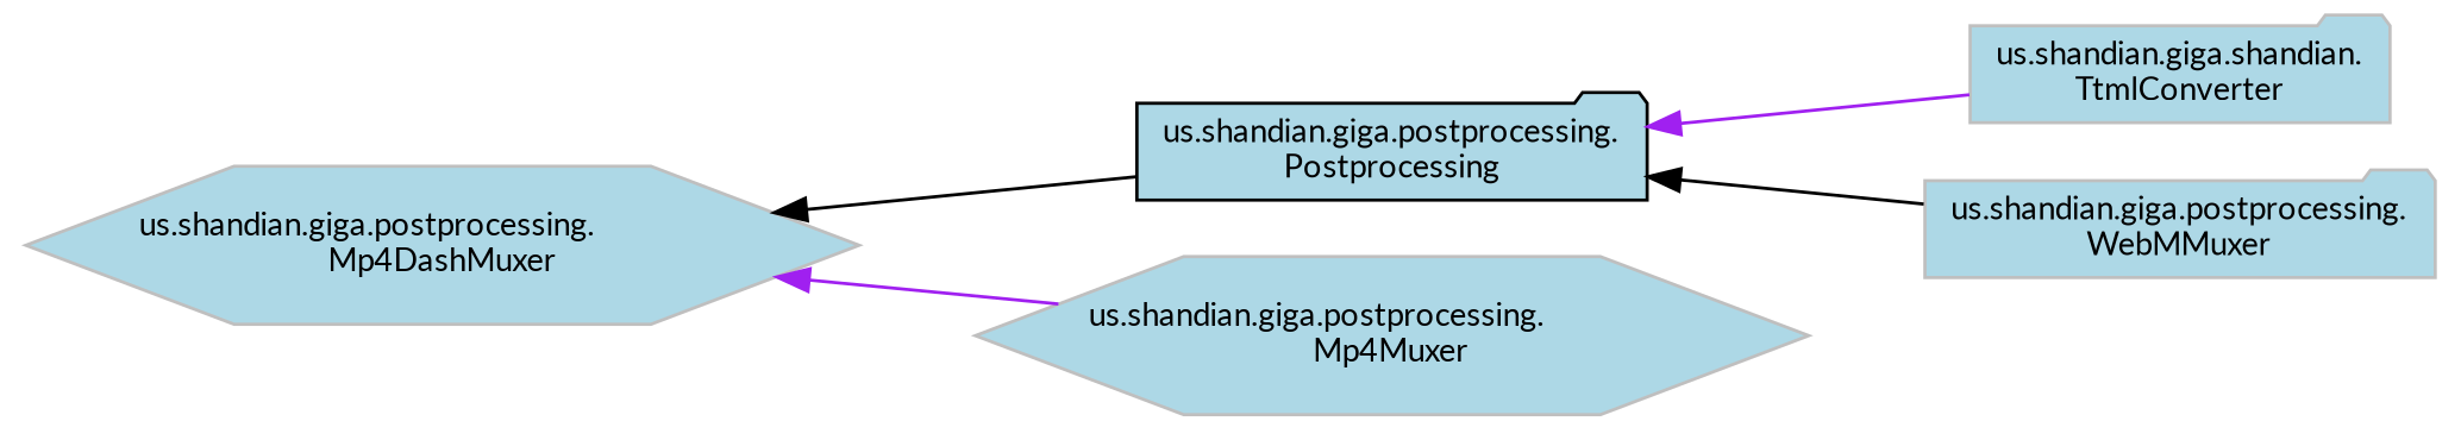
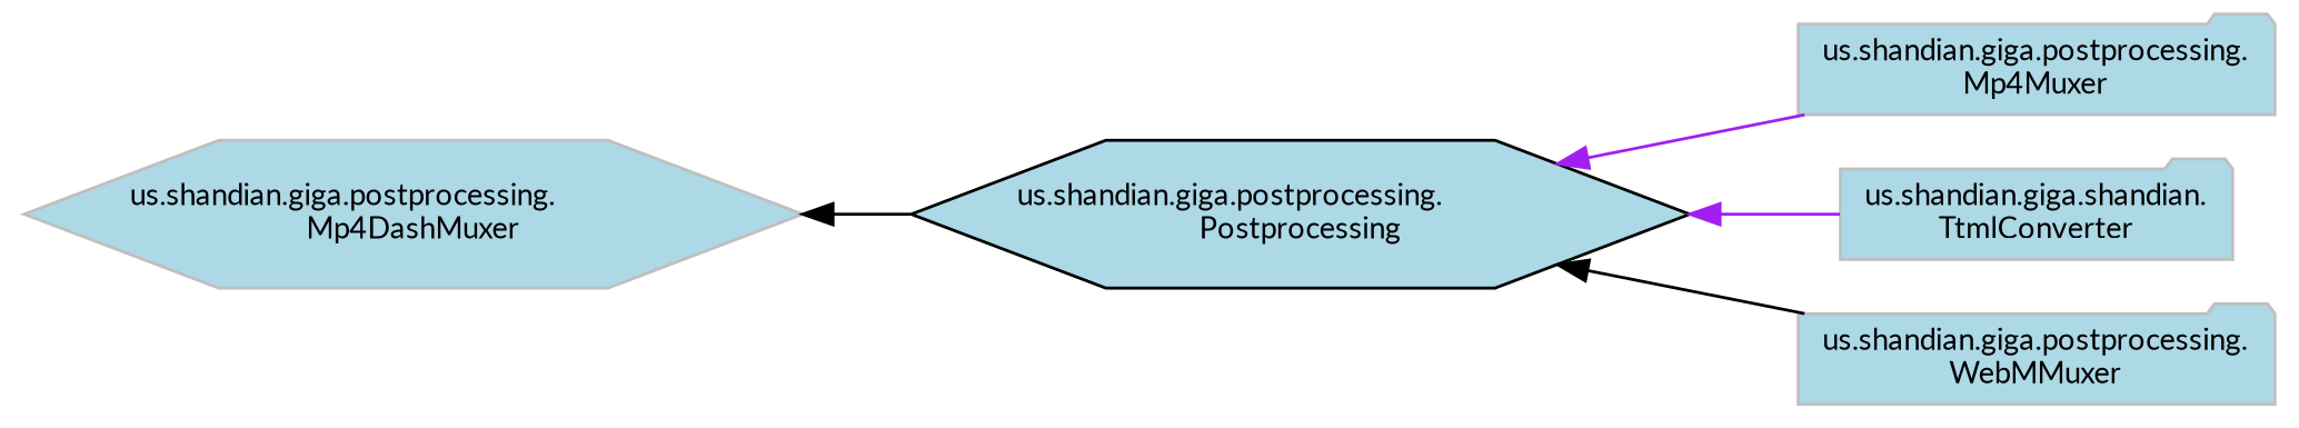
  digraph {
    fontname=Lato
    rankdir=LR
    node [color=grey75 fillcolor=lightblue fontname=Lato fontsize=10 shape=folder style=filled]
    edge [color=purple dir=back fontname=Lato fontsize=10 labelfontname=Helvetica labelfontsize=10 style=solid]
-   n1 [color=black fontcolor=black height=0.2 label="us.shandian.giga.postprocessing.\lPostprocessing" width=0.4]
-   n2 [height=0.2 label="us.shandian.giga.postprocessing.\lMp4Muxer" shape=hexagon width=0.4]
+   n1 [color=black fontcolor=black height=0.2 label="us.shandian.giga.postprocessing.\lPostprocessing" shape=hexagon width=0.4]
+   n2 [height=0.2 label="us.shandian.giga.postprocessing.\lMp4Muxer" width=0.4]
    n3 [height=0.2 label="us.shandian.giga.shandian.\lTtmlConverter" width=0.4]
    n4 [height=0.2 label="us.shandian.giga.postprocessing.\lWebMMuxer" width=0.4]
    n5 [height=0.2 label="us.shandian.giga.postprocessing.\lMp4DashMuxer" shape=hexagon width=0.4]
-   n5 -> n2
+   n1 -> n2
    n1 -> n3
    n1 -> n4 [color=black]
    n5 -> n1 [color=black]
  }
